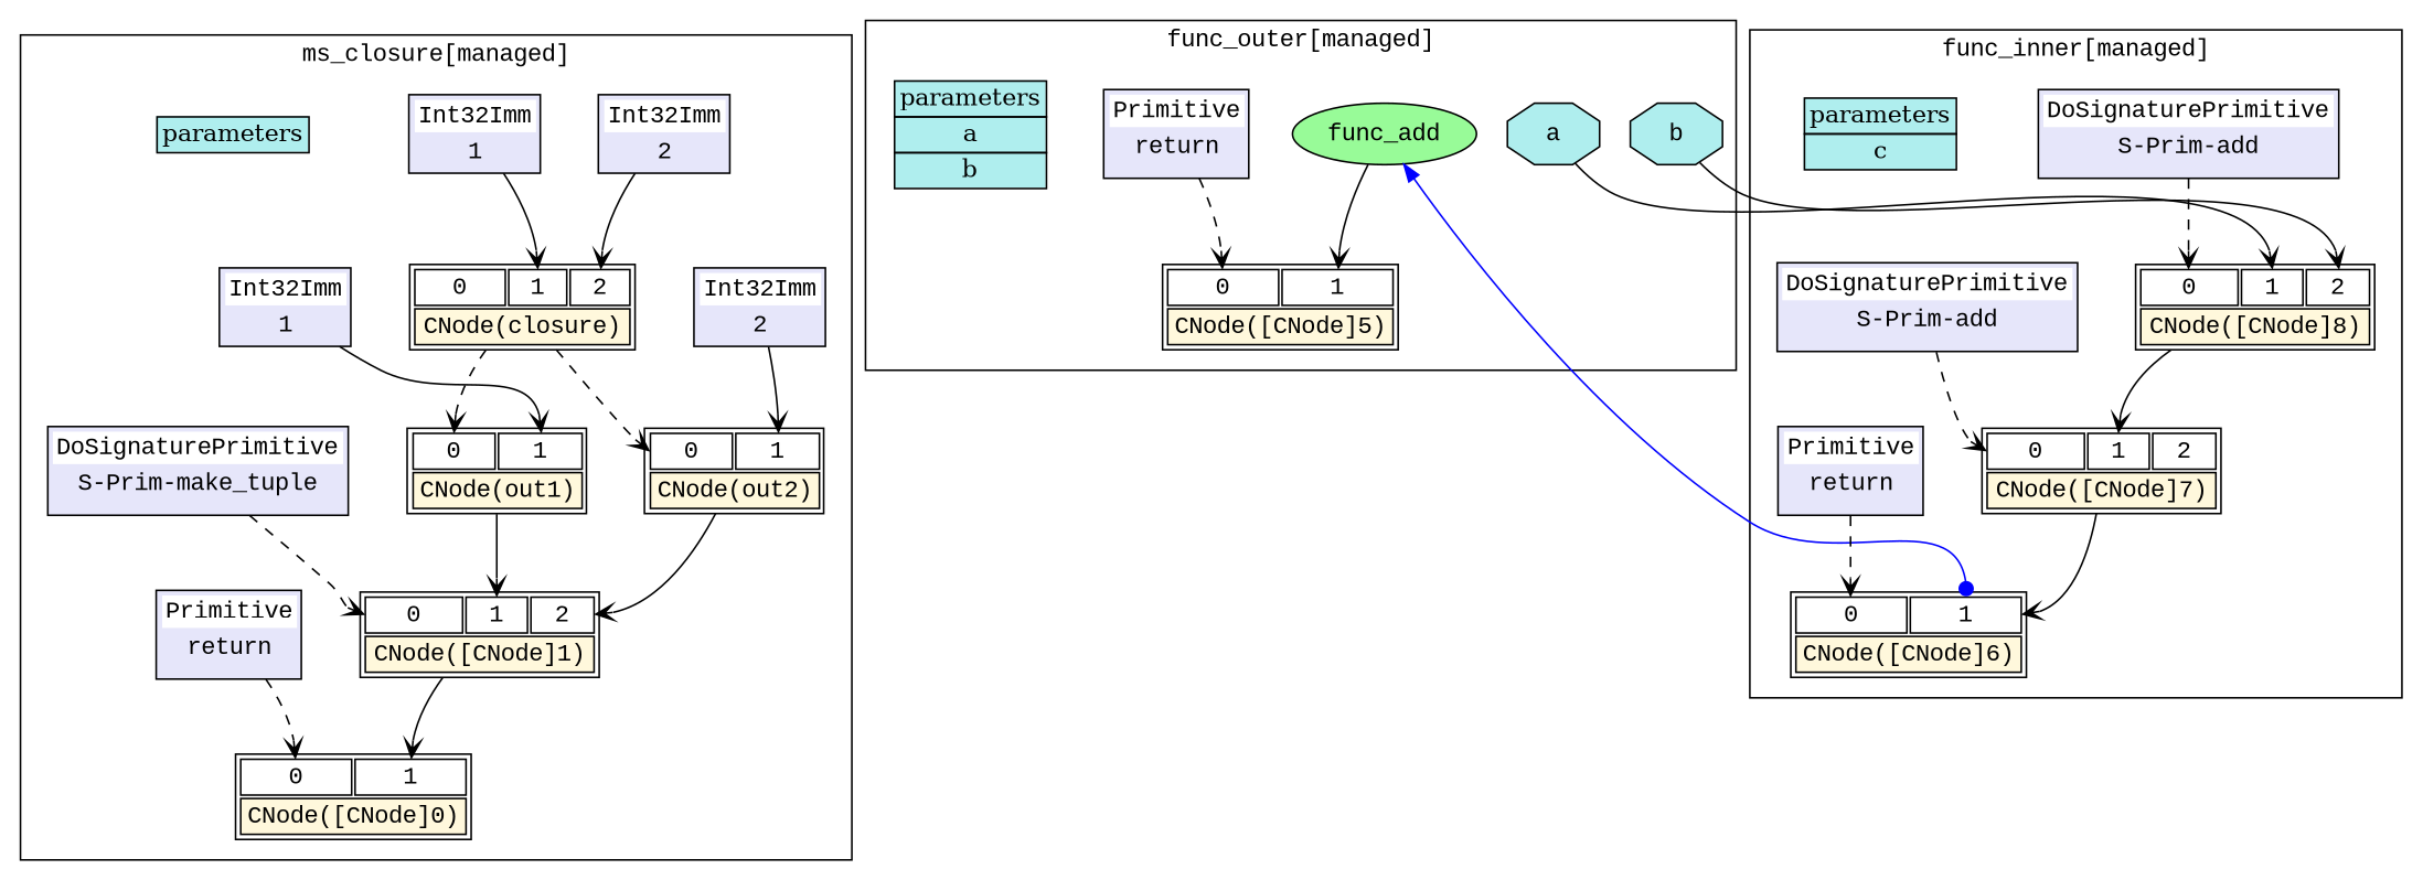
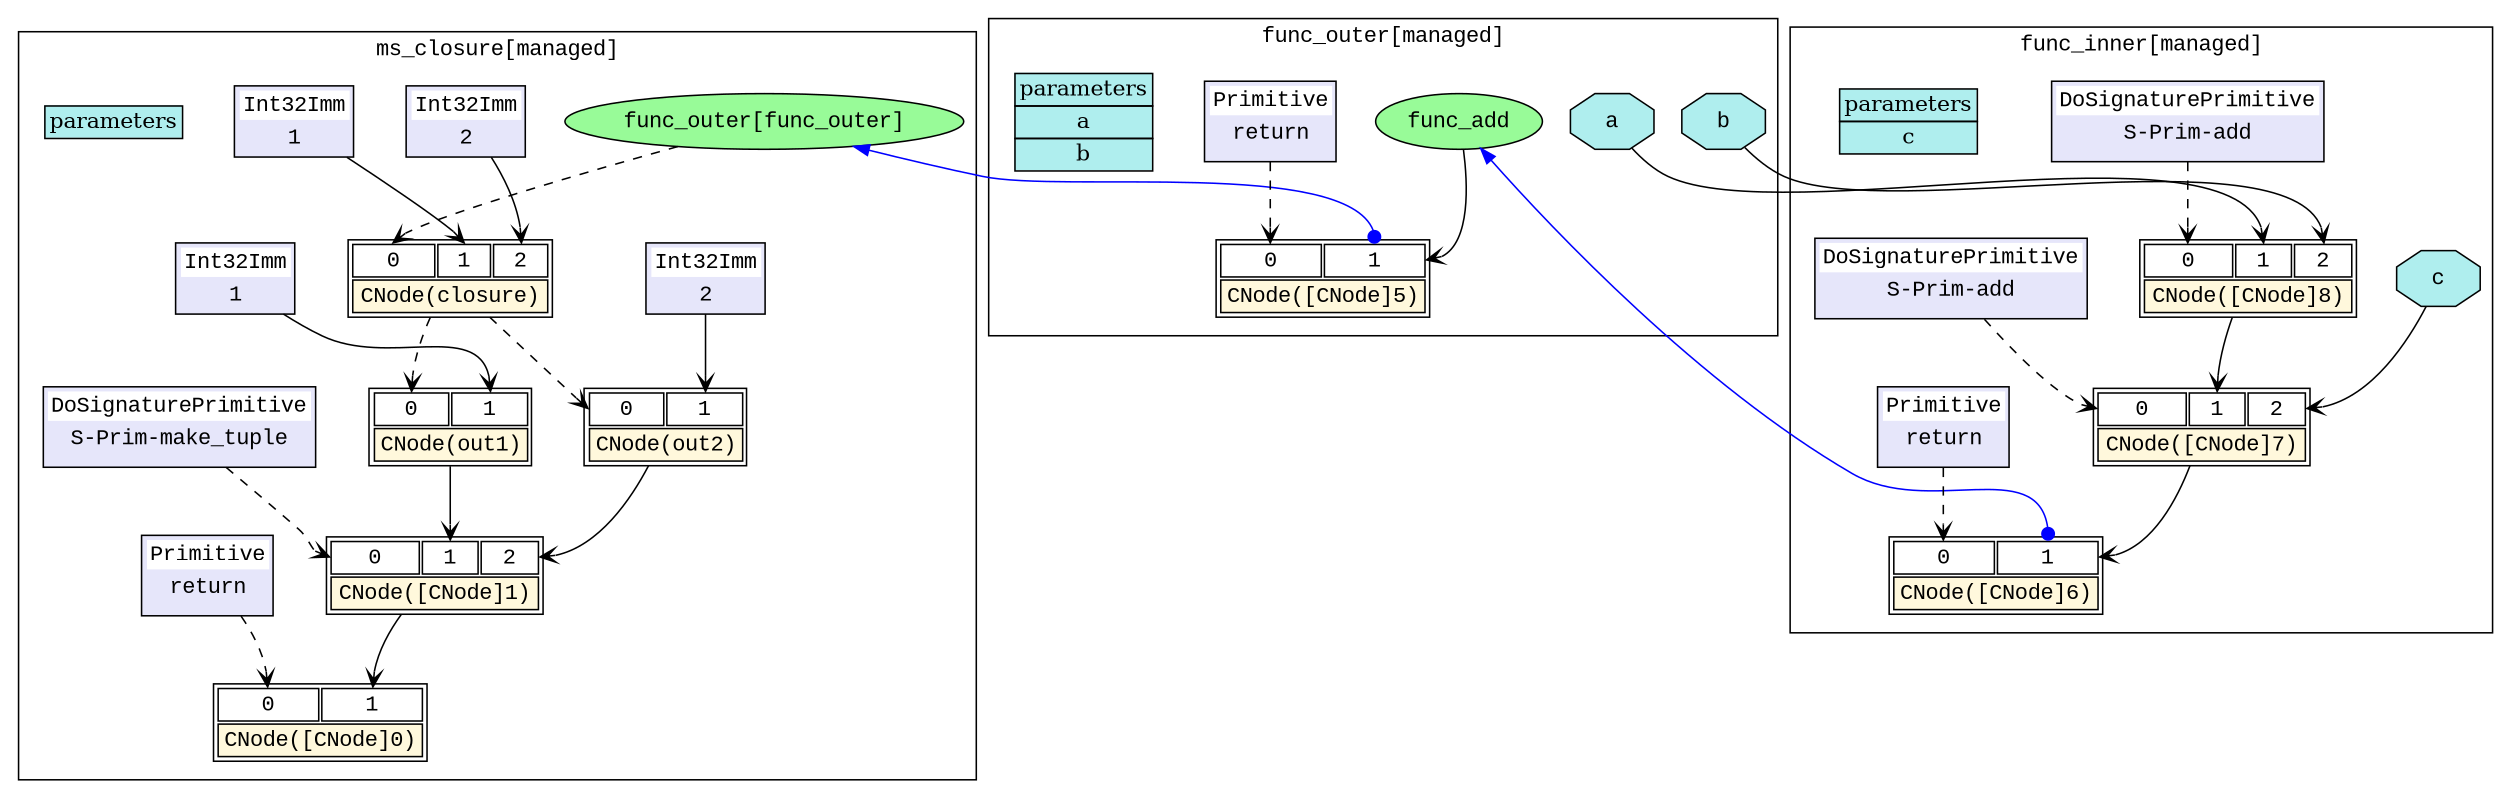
  digraph {
    compound=true
    node [fontname="Courier New" shape=plaintext]
    edge [arrowhead=vee headport=1 tailport=core]
    n1 [label=<<table port='core'> <tr><td port='0'>0</td><td port='1'>1</td></tr> <tr><td colspan='2' bgcolor='cornsilk'>CNode([CNode]0)</td></tr> </table>>]
    n2 [label=<<table port='core'> <tr><td port='0'>0</td><td port='1'>1</td><td port='2'>2</td></tr> <tr><td colspan='3' bgcolor='cornsilk'>CNode([CNode]1)</td></tr> </table>>]
    n3 [label=<<table port='core'> <tr><td port='0'>0</td><td port='1'>1</td></tr> <tr><td colspan='2' bgcolor='cornsilk'>CNode(out2)</td></tr> </table>>]
    n4 [label=<<table port='core'> <tr><td port='0'>0</td><td port='1'>1</td><td port='2'>2</td></tr> <tr><td colspan='3' bgcolor='cornsilk'>CNode(closure)</td></tr> </table>>]
    n5 [label=<<table port='core'> <tr><td port='0'>0</td><td port='1'>1</td></tr> <tr><td colspan='2' bgcolor='cornsilk'>CNode(out1)</td></tr> </table>>]
    n6 [label=<<table port='core' cellborder='0' cellspacing='2' bgcolor='lavender'><tr><td bgcolor='white'>Primitive</td></tr><tr><td>return</td></tr><tr><td align='left'></td></tr></table>>]
    n7 [label=<<table port='core' cellborder='0' cellspacing='2' bgcolor='lavender'><tr><td bgcolor='white'>DoSignaturePrimitive</td></tr><tr><td>S-Prim-make_tuple</td></tr><tr><td align='left'></td></tr></table>>]
    n8 [label=<<table port='core' cellborder='0' cellspacing='2' bgcolor='lavender'><tr><td bgcolor='white'>Int32Imm</td></tr><tr><td>2</td></tr></table>>]
+   n9 [fillcolor=palegreen label="func_outer[func_outer]" shape=oval style=filled]
    n10 [label=<<table port='core' cellborder='0' cellspacing='2' bgcolor='lavender'><tr><td bgcolor='white'>Int32Imm</td></tr><tr><td>1</td></tr></table>>]
    n11 [label=<<table port='core' cellborder='0' cellspacing='2' bgcolor='lavender'><tr><td bgcolor='white'>Int32Imm</td></tr><tr><td>2</td></tr></table>>]
    n12 [label=<<table port='core' cellborder='0' cellspacing='2' bgcolor='lavender'><tr><td bgcolor='white'>Int32Imm</td></tr><tr><td>1</td></tr></table>>]
    n13 [label=<<table bgcolor='paleturquoise' cellspacing='0' cellborder='1' border='0'><tr><td>parameters</td></tr></table>> fontname=""]
    n14 [label=<<table port='core'> <tr><td port='0'>0</td><td port='1'>1</td></tr> <tr><td colspan='2' bgcolor='cornsilk'>CNode([CNode]5)</td></tr> </table>>]
    n15 [label=<<table port='core' cellborder='0' cellspacing='2' bgcolor='lavender'><tr><td bgcolor='white'>Primitive</td></tr><tr><td>return</td></tr><tr><td align='left'></td></tr></table>>]
    n16 [fillcolor=palegreen label=func_add shape=oval style=filled]
    n17 [fillcolor=paleturquoise label=a shape=octagon style=filled]
    n18 [fillcolor=paleturquoise label=b shape=octagon style=filled]
    n19 [label=<<table bgcolor='paleturquoise' cellspacing='0' cellborder='1' border='0'><tr><td>parameters</td></tr><tr><td>a</td></tr><tr><td>b</td></tr></table>> fontname=""]
    n20 [label=<<table port='core'> <tr><td port='0'>0</td><td port='1'>1</td></tr> <tr><td colspan='2' bgcolor='cornsilk'>CNode([CNode]6)</td></tr> </table>>]
    n21 [label=<<table port='core'> <tr><td port='0'>0</td><td port='1'>1</td><td port='2'>2</td></tr> <tr><td colspan='3' bgcolor='cornsilk'>CNode([CNode]7)</td></tr> </table>>]
    n22 [label=<<table port='core'> <tr><td port='0'>0</td><td port='1'>1</td><td port='2'>2</td></tr> <tr><td colspan='3' bgcolor='cornsilk'>CNode([CNode]8)</td></tr> </table>>]
    n23 [label=<<table port='core' cellborder='0' cellspacing='2' bgcolor='lavender'><tr><td bgcolor='white'>Primitive</td></tr><tr><td>return</td></tr><tr><td align='left'></td></tr></table>>]
    n24 [label=<<table port='core' cellborder='0' cellspacing='2' bgcolor='lavender'><tr><td bgcolor='white'>DoSignaturePrimitive</td></tr><tr><td>S-Prim-add</td></tr><tr><td align='left'></td></tr></table>>]
+   n25 [fillcolor=paleturquoise label=c shape=octagon style=filled]
    n26 [label=<<table port='core' cellborder='0' cellspacing='2' bgcolor='lavender'><tr><td bgcolor='white'>DoSignaturePrimitive</td></tr><tr><td>S-Prim-add</td></tr><tr><td align='left'></td></tr></table>>]
    n27 [label=<<table bgcolor='paleturquoise' cellspacing='0' cellborder='1' border='0'><tr><td>parameters</td></tr><tr><td>c</td></tr></table>> fontname=""]
    subgraph cluster_1 {
      fontname="Courier New"
      label="ms_closure[managed]"
      n1
      n2
      n3
      n4
      n5
      n6
      n7
      n8
+     n9
      n10
      n11
      n12
      n13
    }
    subgraph cluster_2 {
      fontname="Courier New"
      label="func_outer[managed]"
      n14
      n15
      n16
      n17
      n18
      n19
    }
    subgraph cluster_3 {
      fontname="Courier New"
      label="func_inner[managed]"
      n20
      n21
      n22
      n23
      n24
+     n25
      n26
      n27
    }
    n2 -> n1
    n3 -> n2 [headport=2]
    n4 -> n3 [headport=0 style=dashed]
    n4 -> n5 [headport=0 style=dashed]
    n5 -> n2
    n6 -> n1 [headport=0 style=dashed]
    n7 -> n2 [headport=0 style=dashed]
    n8 -> n3
+   n9 -> n4 [headport=0 style=dashed]
+   n9 -> n14 [arrowhead=dot color=blue dir=both style=filled]
    n10 -> n4
    n11 -> n4 [headport=2]
    n12 -> n5
    n15 -> n14 [headport=0 style=dashed]
    n16 -> n14
    n16 -> n20 [arrowhead=dot color=blue dir=both style=filled]
    n17 -> n22
    n18 -> n22 [headport=2]
    n21 -> n20
    n22 -> n21
    n23 -> n20 [headport=0 style=dashed]
    n24 -> n21 [headport=0 style=dashed]
+   n25 -> n21 [headport=2]
    n26 -> n22 [headport=0 style=dashed]
  }
